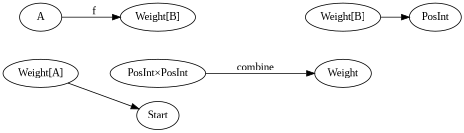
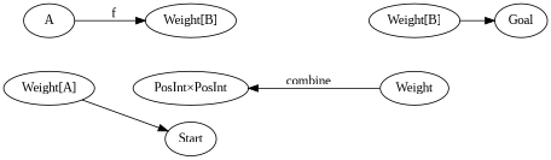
  digraph {
    fontname="Liberation Serif"
    rankdir=LR
    node [fontname="Liberation Serif" group=upper]
    edge [fontname="Liberation Serif" style=invis]
    n1 [label="Weight[A]"]
    A
    n3 [label="Weight[B]"]
    n4 [group=lower label="PosInt×PosInt"]
    n5 [label="Weight[B]"]
    n6 [group=lower label=Weight]
    Start [group=""]
    B [style=invis]
-   Goal [label=PosInt group=""]
+   Goal [group=""]
    subgraph sub_1 {
      rank=same
      n1
      A
    }
    subgraph sub_2 {
      rank=same
      n3
      n4
    }
    subgraph sub_3 {
      rank=same
      n5
      n6
    }
    n1 -> n4
    n1 -> Start [style=""]
    A -> n1 [dir=back]
    A -> n3 [label=f style=""]
    n3 -> n4
    n3 -> B
-   n4 -> n6 [label=combine style=""]
+   n6 -> n4 [label=combine style=""]
    n5 -> n6 [dir=back]
    n5 -> Goal [style=""]
    B -> n5
  }
